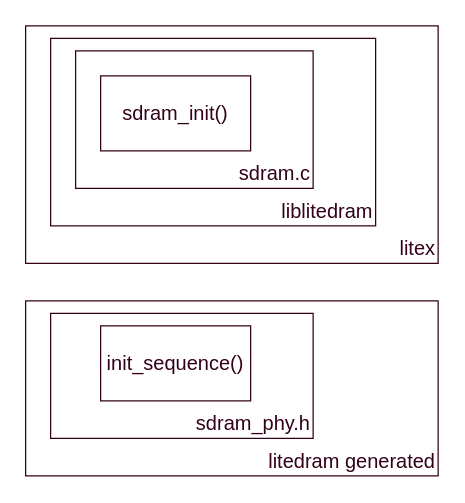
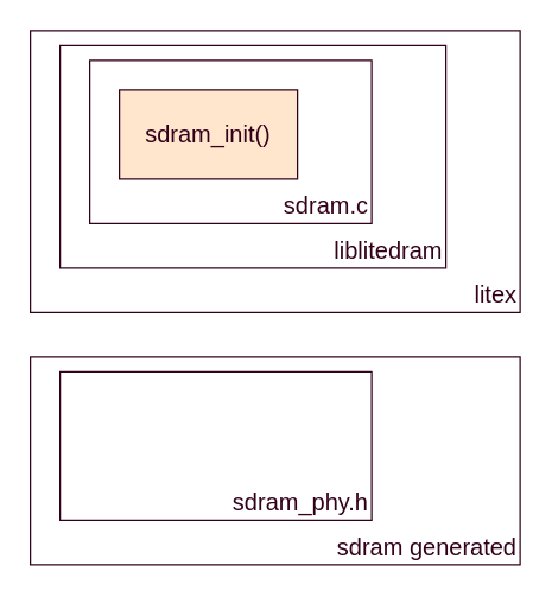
  <mxCell id="0" />
  <mxCell id="1" parent="0" />
- <mxCell id="2" value="litedram generated" style="rounded=0;whiteSpace=wrap;html=1;fontSize=16;fontColor=#33001A;strokeColor=#33001A;strokeWidth=1;verticalAlign=bottom;align=right;" vertex="1" parent="1"><mxGeometry x="20" y="240" width="330" height="140" as="geometry" /></mxCell>
+ <mxCell id="2" value="sdram generated" style="rounded=0;whiteSpace=wrap;html=1;fontSize=16;fontColor=#33001A;strokeColor=#33001A;strokeWidth=1;verticalAlign=bottom;align=right;" vertex="1" parent="1"><mxGeometry x="20" y="240" width="330" height="140" as="geometry" /></mxCell>
  <mxCell id="3" value="sdram_phy.h" style="rounded=0;whiteSpace=wrap;html=1;fontSize=16;fontColor=#33001A;strokeColor=#33001A;strokeWidth=1;verticalAlign=bottom;align=right;" vertex="1" parent="1"><mxGeometry x="40" y="250" width="210" height="100" as="geometry" /></mxCell>
  <mxCell id="4" value="litex" style="rounded=0;whiteSpace=wrap;html=1;fontColor=#33001A;strokeColor=#33001A;strokeWidth=1;verticalAlign=bottom;align=right;fontSize=16;" vertex="1" parent="1"><mxGeometry x="20" width="330" height="190" as="geometry" y="20" /></mxCell>
  <mxCell id="5" value="liblitedram" style="rounded=0;whiteSpace=wrap;html=1;fontColor=#33001A;strokeColor=#33001A;strokeWidth=1;align=right;verticalAlign=bottom;fontSize=16;" vertex="1" parent="1"><mxGeometry x="40" y="30" width="260" height="150" as="geometry" /></mxCell>
  <mxCell id="6" value="sdram.c" style="rounded=0;whiteSpace=wrap;html=1;fontColor=#33001A;strokeColor=#33001A;strokeWidth=1;verticalAlign=bottom;align=right;fontSize=16;" vertex="1" parent="1"><mxGeometry x="60" y="40" width="190" height="110" as="geometry" /></mxCell>
- <mxCell id="7" value="sdram_init()" style="rounded=0;whiteSpace=wrap;html=1;fontColor=#33001A;strokeColor=#33001A;strokeWidth=1;fontSize=16;" vertex="1" parent="1"><mxGeometry x="80" y="60" width="120" height="60" as="geometry" /></mxCell>
- <mxCell id="8" value="init_sequence()" style="rounded=0;whiteSpace=wrap;html=1;fontSize=16;fontColor=#33001A;strokeColor=#33001A;strokeWidth=1;" vertex="1" parent="1"><mxGeometry x="80" y="260" width="120" height="60" as="geometry" /></mxCell>
+ <mxCell id="7" value="sdram_init()" style="rounded=0;whiteSpace=wrap;html=1;fontColor=#33001A;strokeColor=#33001A;strokeWidth=1;fontSize=16;fillColor=#ffe6cc;" vertex="1" parent="1"><mxGeometry x="80" y="60" width="120" height="60" as="geometry" /></mxCell>
